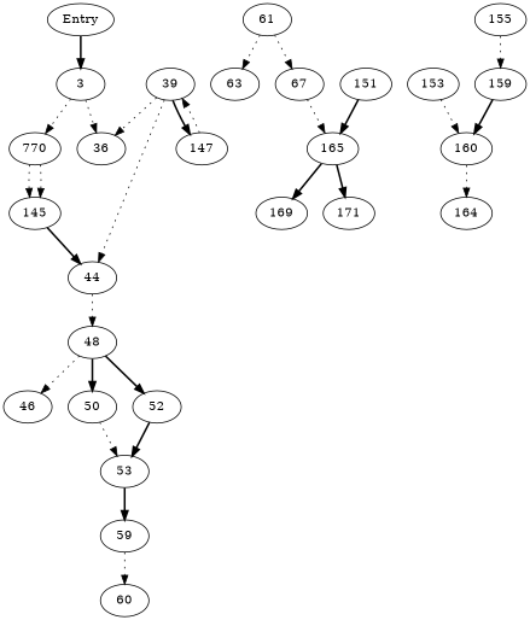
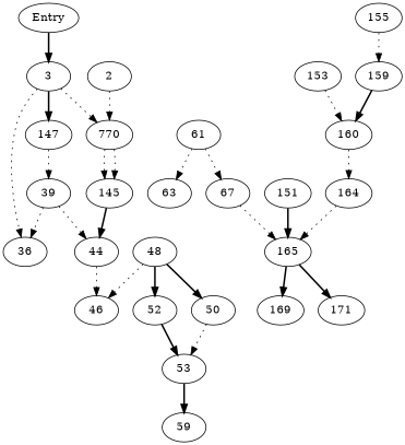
  digraph {
    rankdir=TB
    edge [style=dotted]
    Entry
    3
    36
    n4 [label=770]
    145
    39
    44
    147
    46
    48
    50
    52
    53
    59
-   60
    61
    63
    67
    165
    169
    171
    151
    153
    160
    164
    155
    159
+   2
    Entry -> 3 [style=bold]
    3 -> 36
    3 -> n4
    n4 -> 145
    n4 -> 145
    145 -> 44 [style=bold]
    39 -> 36
    39 -> 44
-   39 -> 147 [style=bold]
-   44 -> 48
+   3 -> 147 [style=bold]
+   44 -> 46
    147 -> 39
    48 -> 46
    48 -> 50 [style=bold]
    48 -> 52 [style=bold]
    50 -> 53
    52 -> 53 [style=bold]
    53 -> 59 [style=bold]
-   59 -> 60
    61 -> 63
    61 -> 67
    67 -> 165
    165 -> 169 [style=bold]
    165 -> 171 [style=bold]
    151 -> 165 [style=bold]
    153 -> 160
    160 -> 164
+   164 -> 165
    155 -> 159
    159 -> 160 [style=bold]
+   2 -> n4
  }
